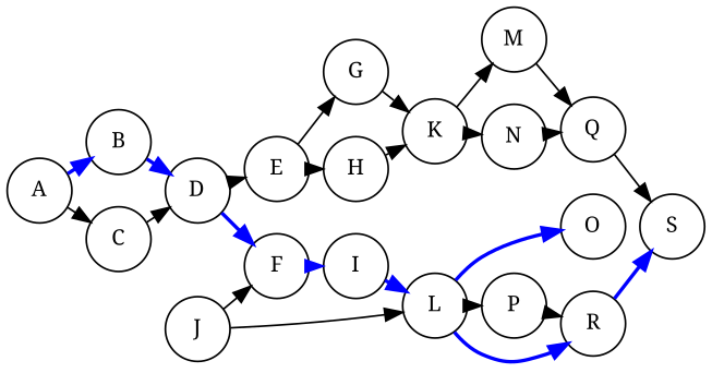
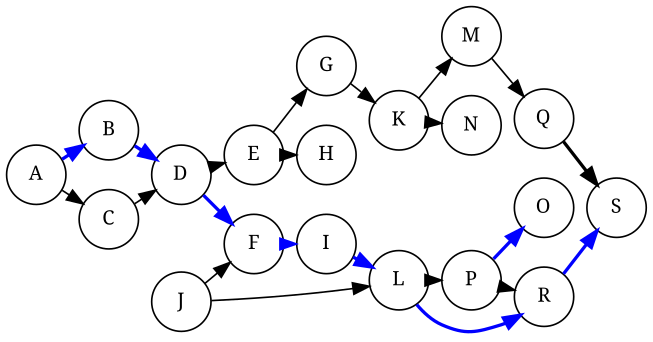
  digraph {
    fontname="Noto Serif"
    fontsize=12
    rank=LR
    rankdir=LR
    ranksep=0.1
    node [fontname="Noto Serif" fontsize=12 shape=circle]
    edge [fontname="Noto Serif" fontsize=12]
    A
    B
    C
    D
    E
    F
    G
    H
    I
    K
    L
    J
    M
    N
    Q
    S
    O
    P
    R
    A -> B [color=blue style=bold]
    A -> C
    B -> D [color=blue style=bold]
    C -> D
    D -> E
    D -> F [color=blue style=bold]
    E -> G
    E -> H
    F -> I [color=blue style=solid]
    G -> K
-   H -> K
    I -> L [color=blue style=bold]
    K -> M
    K -> N
-   L -> O [color=blue style=bold]
+   P -> O [color=blue style=bold]
    L -> P
    L -> R [color=blue style=bold]
    J -> F
    J -> L
    M -> Q
-   N -> Q
-   Q -> S
+   Q -> S [style=bold]
    P -> R
    R -> S [color=blue style=bold]
  }
